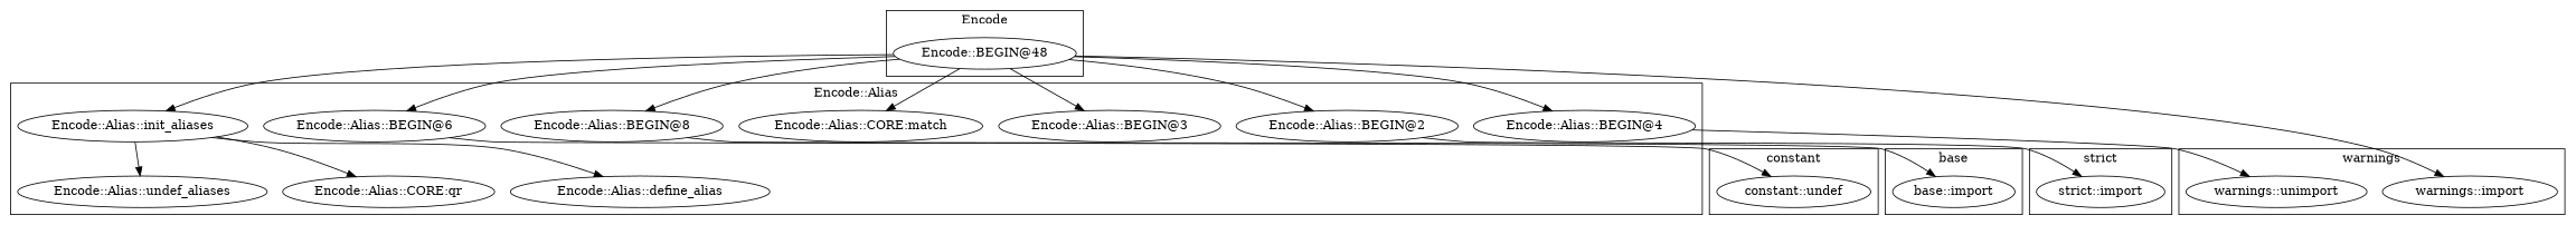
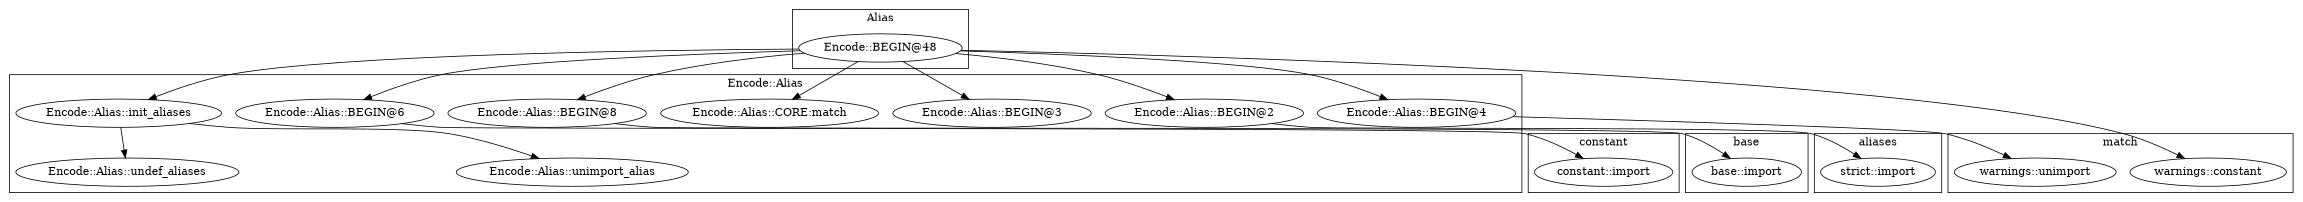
  digraph {
    "base::import"
    "Encode::BEGIN@48"
    "warnings::unimport"
-   "warnings::import"
+   "warnings::import" [label="warnings::constant"]
    "strict::import"
-   "constant::import" [label="constant::undef"]
+   "constant::import"
    "Encode::Alias::BEGIN@6"
    "Encode::Alias::BEGIN@8"
    "Encode::Alias::undef_aliases"
-   "Encode::Alias::CORE:qr"
    "Encode::Alias::BEGIN@3"
    "Encode::Alias::CORE:match"
    "Encode::Alias::BEGIN@4"
-   "Encode::Alias::define_alias"
+   "Encode::Alias::define_alias" [label="Encode::Alias::unimport_alias"]
    "Encode::Alias::init_aliases"
    "Encode::Alias::BEGIN@2"
    subgraph cluster_1 {
      label=base
      "base::import"
    }
    subgraph cluster_2 {
-     label=Encode
+     label=Alias
      "Encode::BEGIN@48"
    }
    subgraph cluster_3 {
-     label=warnings
+     label=match
      "warnings::unimport"
      "warnings::import"
    }
    subgraph cluster_4 {
-     label="strict"
+     label=aliases
      "strict::import"
    }
    subgraph cluster_5 {
      label=constant
      "constant::import"
    }
    subgraph cluster_6 {
      label="Encode::Alias"
      "Encode::Alias::BEGIN@6"
      "Encode::Alias::BEGIN@8"
      "Encode::Alias::undef_aliases"
-     "Encode::Alias::CORE:qr"
      "Encode::Alias::BEGIN@3"
      "Encode::Alias::CORE:match"
      "Encode::Alias::BEGIN@4"
      "Encode::Alias::define_alias"
      "Encode::Alias::init_aliases"
      "Encode::Alias::BEGIN@2"
    }
    "Encode::BEGIN@48" -> "warnings::import"
    "Encode::BEGIN@48" -> "Encode::Alias::BEGIN@6"
    "Encode::BEGIN@48" -> "Encode::Alias::BEGIN@8"
    "Encode::BEGIN@48" -> "Encode::Alias::BEGIN@3"
    "Encode::BEGIN@48" -> "Encode::Alias::CORE:match"
    "Encode::BEGIN@48" -> "Encode::Alias::BEGIN@4"
    "Encode::BEGIN@48" -> "Encode::Alias::init_aliases"
    "Encode::BEGIN@48" -> "Encode::Alias::BEGIN@2"
    "Encode::Alias::BEGIN@6" -> "constant::import"
    "Encode::Alias::BEGIN@8" -> "base::import"
    "Encode::Alias::BEGIN@4" -> "warnings::unimport"
    "Encode::Alias::init_aliases" -> "Encode::Alias::undef_aliases"
-   "Encode::Alias::init_aliases" -> "Encode::Alias::CORE:qr"
    "Encode::Alias::init_aliases" -> "Encode::Alias::define_alias"
    "Encode::Alias::BEGIN@2" -> "strict::import"
  }
